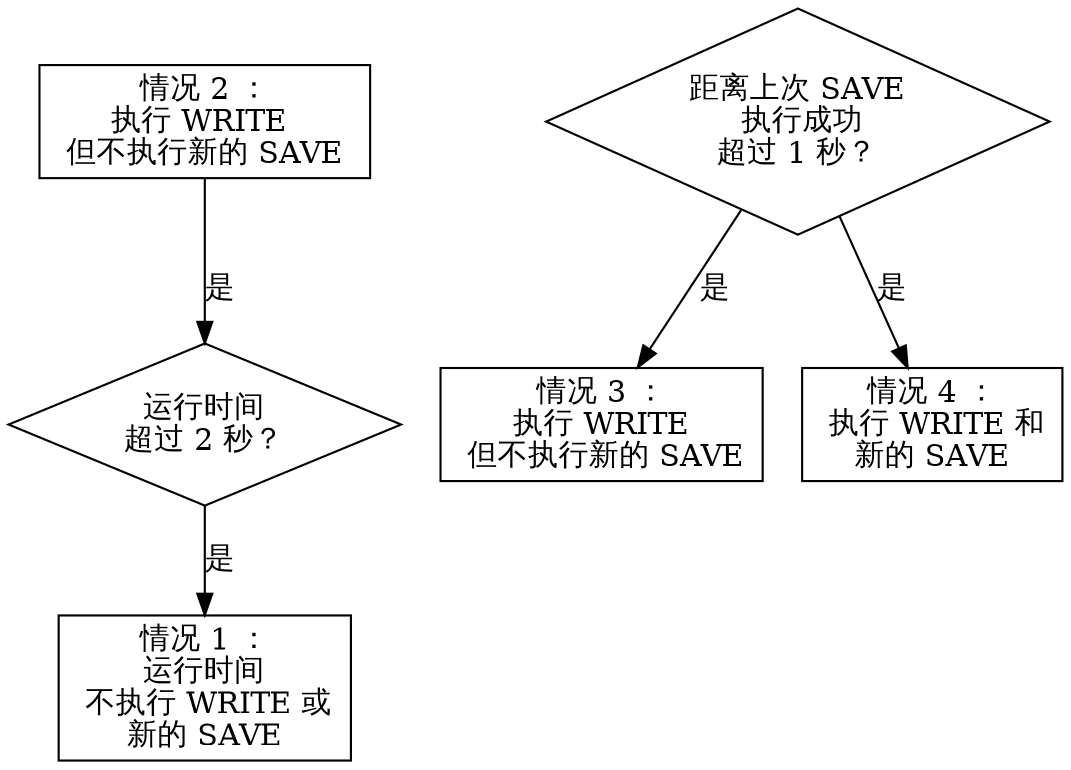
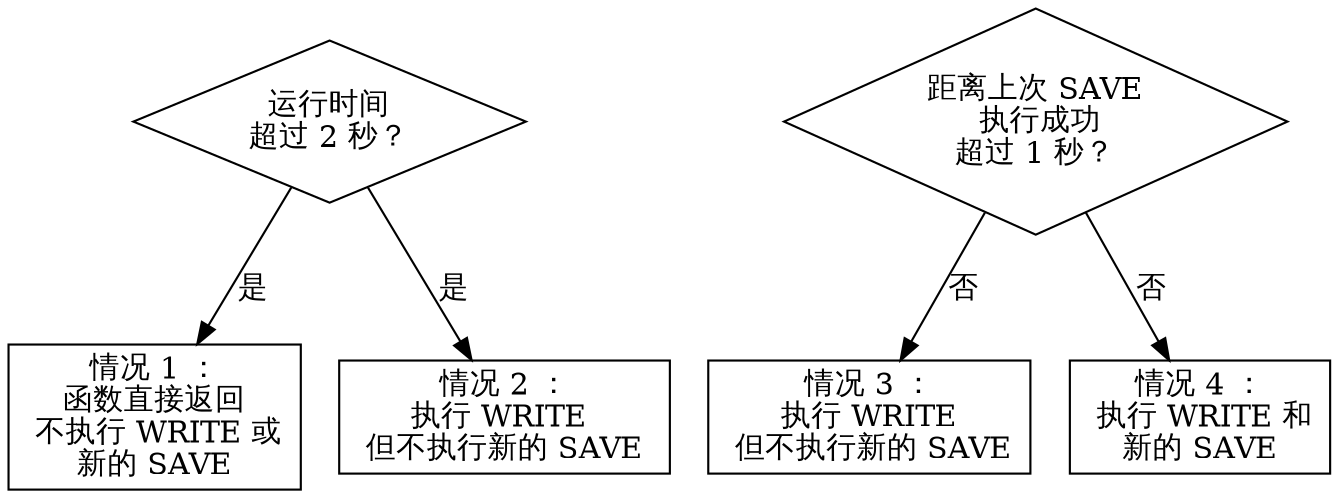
  digraph {
    node [shape=record]
    n1 [label="运行时间\n超过 2 秒？" shape=diamond]
-   n2 [label="情况 1 ：\n运行时间\n 不执行 WRITE 或\n新的 SAVE"]
+   n2 [label="情况 1 ：\n函数直接返回\n 不执行 WRITE 或\n新的 SAVE"]
    n3 [label="情况 2 ：\n执行 WRITE \n 但不执行新的 SAVE \n"]
    n4 [label="距离上次 SAVE\n 执行成功\n超过 1 秒？" shape=diamond]
    n5 [label="情况 3 ：\n 执行 WRITE \n 但不执行新的 SAVE "]
    n6 [label="情况 4 ：\n 执行 WRITE 和\n新的 SAVE\n"]
    n1 -> n2 [label="是"]
-   n3 -> n1 [label="是"]
-   n4 -> n5 [label="是"]
-   n4 -> n6 [label="是"]
+   n1 -> n3 [label="是"]
+   n4 -> n5 [label="否"]
+   n4 -> n6 [label="否"]
  }
